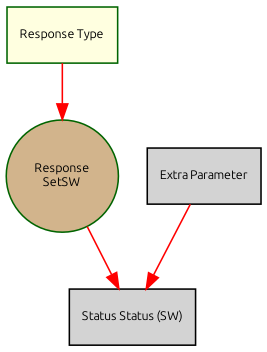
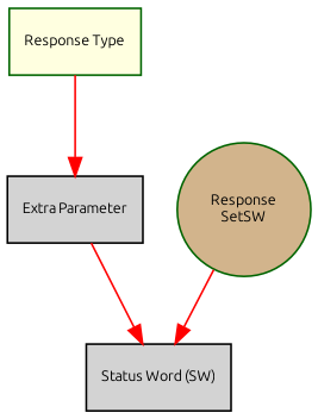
  digraph {
    fontname=Ubuntu
    rankdir=TB
    node [color=darkgreen fillcolor=lightgrey fontname=Ubuntu fontsize=8 shape=record style=filled]
    edge [color=red fontcolor=Red fontname=Ubuntu fontsize=8 style=solid]
    n1 [fillcolor=lightyellow label="Response Type"]
    n2 [fillcolor=tan fixedsize=true label="Response\nSetSW" shape=circle width=1]
-   n3 [color=black label="Status Status (SW)"]
+   n3 [color=black label="Status Word (SW)"]
    n4 [color=black label="Extra Parameter"]
-   n1 -> n2
+   n1 -> n4
    n2 -> n3
    n4 -> n3
  }
